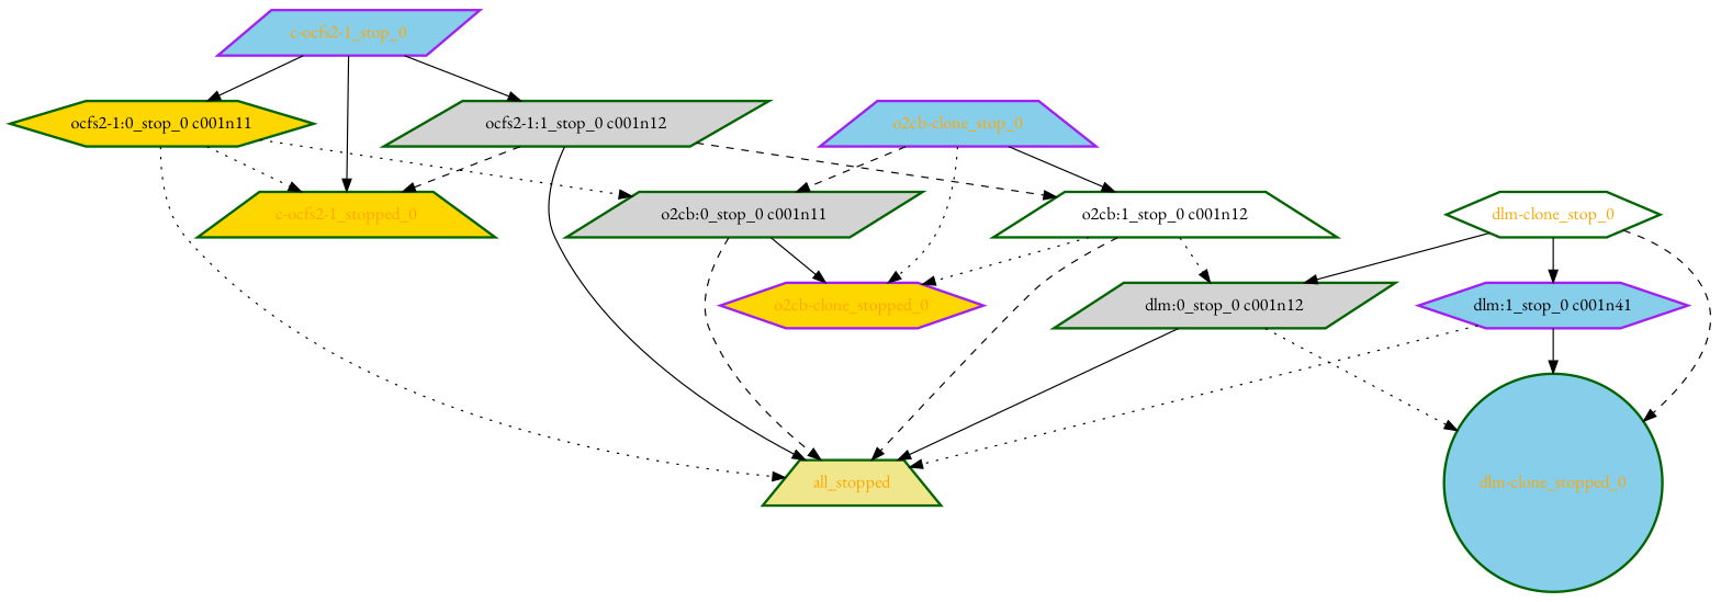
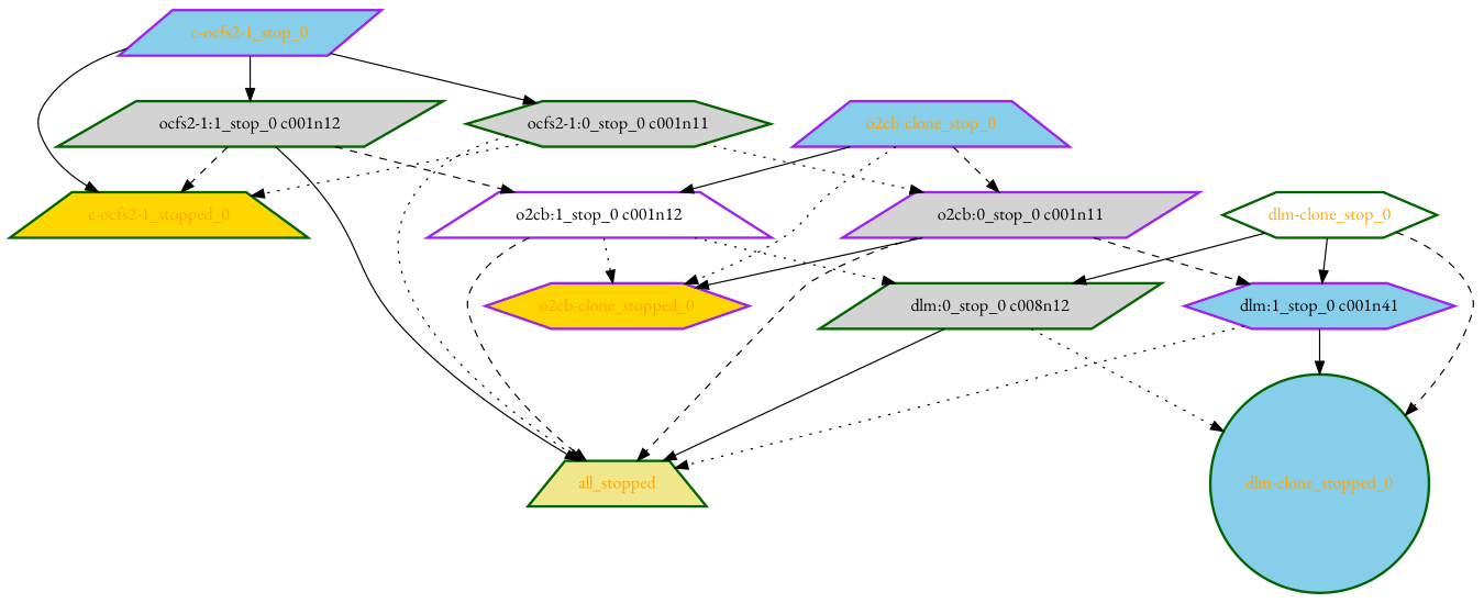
  digraph {
    fontname="EB Garamond"
    node [color=darkgreen fillcolor=skyblue fontcolor=orange fontname="EB Garamond" shape=trapezium style="bold,filled"]
    edge [fontname="EB Garamond" style=solid]
    all_stopped [fillcolor=khaki]
    "c-ocfs2-1_stop_0" [color=purple shape=parallelogram]
    "c-ocfs2-1_stopped_0" [fillcolor=gold]
-   "ocfs2-1:0_stop_0 c001n11" [fillcolor=gold fontcolor=black shape=hexagon]
+   "ocfs2-1:0_stop_0 c001n11" [fillcolor=lightgrey fontcolor=black shape=hexagon]
    "ocfs2-1:1_stop_0 c001n12" [fillcolor=lightgrey fontcolor=black shape=parallelogram]
-   "o2cb:0_stop_0 c001n11" [fillcolor=lightgrey fontcolor=black shape=parallelogram]
-   "o2cb:1_stop_0 c001n12" [fillcolor=white fontcolor=black]
+   "o2cb:0_stop_0 c001n11" [color=purple fillcolor=lightgrey fontcolor=black shape=parallelogram]
+   "o2cb:1_stop_0 c001n12" [color=purple fillcolor=white fontcolor=black]
    n8 [color=purple fontcolor=black label="dlm:1_stop_0 c001n41" shape=hexagon]
    "o2cb-clone_stopped_0" [color=purple fillcolor=gold shape=hexagon]
-   "dlm:0_stop_0 c001n12" [fillcolor=lightgrey fontcolor=black shape=parallelogram]
+   "dlm:0_stop_0 c001n12" [fillcolor=lightgrey fontcolor=black shape=parallelogram label="dlm:0_stop_0 c008n12"]
    "dlm-clone_stop_0" [fillcolor=white shape=hexagon]
    "dlm-clone_stopped_0" [shape=circle]
    "o2cb-clone_stop_0" [color=purple]
    "c-ocfs2-1_stop_0" -> "c-ocfs2-1_stopped_0"
    "c-ocfs2-1_stop_0" -> "ocfs2-1:0_stop_0 c001n11"
    "c-ocfs2-1_stop_0" -> "ocfs2-1:1_stop_0 c001n12"
    "ocfs2-1:0_stop_0 c001n11" -> all_stopped [style=dotted]
    "ocfs2-1:0_stop_0 c001n11" -> "c-ocfs2-1_stopped_0" [style=dotted]
    "ocfs2-1:0_stop_0 c001n11" -> "o2cb:0_stop_0 c001n11" [style=dotted]
    "ocfs2-1:1_stop_0 c001n12" -> all_stopped
    "ocfs2-1:1_stop_0 c001n12" -> "c-ocfs2-1_stopped_0" [style=dashed]
    "ocfs2-1:1_stop_0 c001n12" -> "o2cb:1_stop_0 c001n12" [style=dashed]
    "o2cb:0_stop_0 c001n11" -> all_stopped [style=dashed]
+   "o2cb:0_stop_0 c001n11" -> n8 [style=dashed]
    "o2cb:0_stop_0 c001n11" -> "o2cb-clone_stopped_0"
    "o2cb:1_stop_0 c001n12" -> all_stopped [style=dashed]
    "o2cb:1_stop_0 c001n12" -> "o2cb-clone_stopped_0" [style=dotted]
    "o2cb:1_stop_0 c001n12" -> "dlm:0_stop_0 c001n12" [style=dotted]
    n8 -> all_stopped [style=dotted]
    n8 -> "dlm-clone_stopped_0"
    "dlm:0_stop_0 c001n12" -> all_stopped
    "dlm:0_stop_0 c001n12" -> "dlm-clone_stopped_0" [style=dotted]
    "dlm-clone_stop_0" -> n8
    "dlm-clone_stop_0" -> "dlm:0_stop_0 c001n12"
    "dlm-clone_stop_0" -> "dlm-clone_stopped_0" [style=dashed]
    "o2cb-clone_stop_0" -> "o2cb:0_stop_0 c001n11" [style=dashed]
    "o2cb-clone_stop_0" -> "o2cb:1_stop_0 c001n12"
    "o2cb-clone_stop_0" -> "o2cb-clone_stopped_0" [style=dotted]
  }
